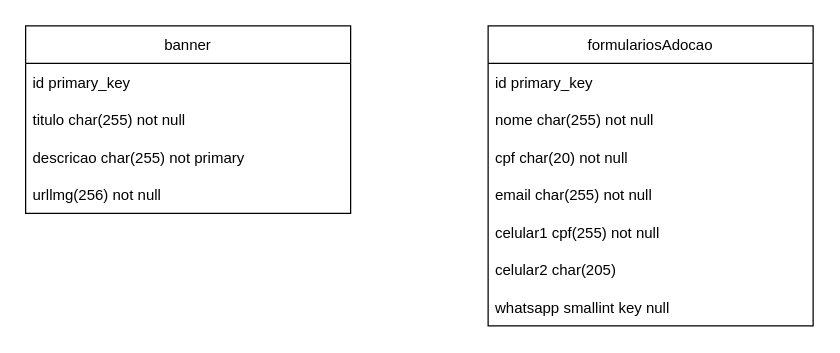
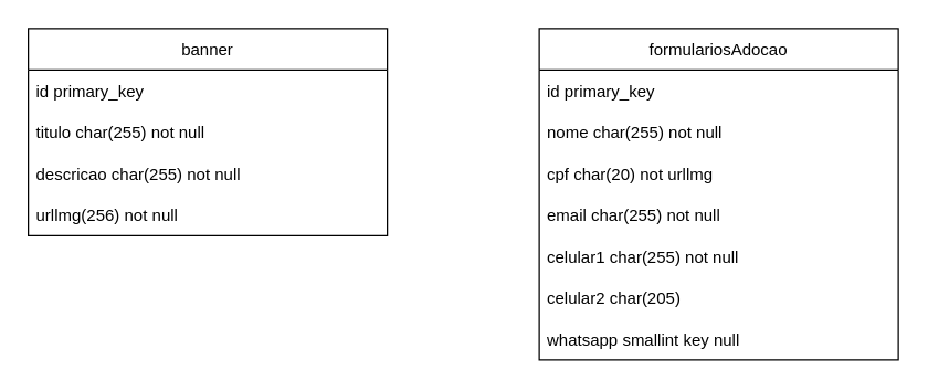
  <mxCell id="0" />
  <mxCell id="1" parent="0" />
  <mxCell id="2" value="banner" style="swimlane;fontStyle=0;childLayout=stackLayout;horizontal=1;startSize=30;horizontalStack=0;resizeParent=1;resizeParentMax=0;resizeLast=0;collapsible=1;marginBottom=0;" vertex="1" parent="1"><mxGeometry x="20" y="20" width="260" height="150" as="geometry" /></mxCell>
  <mxCell id="3" value="id primary_key" style="text;strokeColor=none;fillColor=none;align=left;verticalAlign=middle;spacingLeft=4;spacingRight=4;overflow=hidden;points=[[0,0.5],[1,0.5]];portConstraint=eastwest;rotatable=0;" vertex="1" parent="2"><mxGeometry y="30" width="260" height="30" as="geometry" /></mxCell>
  <mxCell id="4" value="titulo char(255) not null" style="text;strokeColor=none;fillColor=none;align=left;verticalAlign=middle;spacingLeft=4;spacingRight=4;overflow=hidden;points=[[0,0.5],[1,0.5]];portConstraint=eastwest;rotatable=0;" vertex="1" parent="2"><mxGeometry y="60" width="260" height="30" as="geometry" /></mxCell>
- <mxCell id="5" value="descricao char(255) not primary" style="text;strokeColor=none;fillColor=none;align=left;verticalAlign=middle;spacingLeft=4;spacingRight=4;overflow=hidden;points=[[0,0.5],[1,0.5]];portConstraint=eastwest;rotatable=0;" vertex="1" parent="2"><mxGeometry y="90" width="260" height="30" as="geometry" /></mxCell>
+ <mxCell id="5" value="descricao char(255) not null" style="text;strokeColor=none;fillColor=none;align=left;verticalAlign=middle;spacingLeft=4;spacingRight=4;overflow=hidden;points=[[0,0.5],[1,0.5]];portConstraint=eastwest;rotatable=0;" vertex="1" parent="2"><mxGeometry y="90" width="260" height="30" as="geometry" /></mxCell>
  <mxCell id="6" value="urllmg(256) not null" style="text;strokeColor=none;fillColor=none;align=left;verticalAlign=middle;spacingLeft=4;spacingRight=4;overflow=hidden;points=[[0,0.5],[1,0.5]];portConstraint=eastwest;rotatable=0;" vertex="1" parent="2"><mxGeometry y="120" width="260" height="30" as="geometry" /></mxCell>
  <mxCell id="7" value="formulariosAdocao" style="swimlane;fontStyle=0;childLayout=stackLayout;horizontal=1;startSize=30;horizontalStack=0;resizeParent=1;resizeParentMax=0;resizeLast=0;collapsible=1;marginBottom=0;" vertex="1" parent="1"><mxGeometry x="390" y="20" width="260" height="240" as="geometry" /></mxCell>
  <mxCell id="8" value="id primary_key" style="text;strokeColor=none;fillColor=none;align=left;verticalAlign=middle;spacingLeft=4;spacingRight=4;overflow=hidden;points=[[0,0.5],[1,0.5]];portConstraint=eastwest;rotatable=0;" vertex="1" parent="7"><mxGeometry y="30" width="260" height="30" as="geometry" /></mxCell>
  <mxCell id="9" value="nome char(255) not null" style="text;strokeColor=none;fillColor=none;align=left;verticalAlign=middle;spacingLeft=4;spacingRight=4;overflow=hidden;points=[[0,0.5],[1,0.5]];portConstraint=eastwest;rotatable=0;" vertex="1" parent="7"><mxGeometry y="60" width="260" height="30" as="geometry" /></mxCell>
- <mxCell id="10" value="cpf char(20) not null" style="text;strokeColor=none;fillColor=none;align=left;verticalAlign=middle;spacingLeft=4;spacingRight=4;overflow=hidden;points=[[0,0.5],[1,0.5]];portConstraint=eastwest;rotatable=0;" vertex="1" parent="7"><mxGeometry y="90" width="260" height="30" as="geometry" /></mxCell>
+ <mxCell id="10" value="cpf char(20) not urllmg" style="text;strokeColor=none;fillColor=none;align=left;verticalAlign=middle;spacingLeft=4;spacingRight=4;overflow=hidden;points=[[0,0.5],[1,0.5]];portConstraint=eastwest;rotatable=0;" vertex="1" parent="7"><mxGeometry y="90" width="260" height="30" as="geometry" /></mxCell>
  <mxCell id="11" value="email char(255) not null" style="text;strokeColor=none;fillColor=none;align=left;verticalAlign=middle;spacingLeft=4;spacingRight=4;overflow=hidden;points=[[0,0.5],[1,0.5]];portConstraint=eastwest;rotatable=0;" vertex="1" parent="7"><mxGeometry y="120" width="260" height="30" as="geometry" /></mxCell>
- <mxCell id="12" value="celular1 cpf(255) not null" style="text;strokeColor=none;fillColor=none;align=left;verticalAlign=middle;spacingLeft=4;spacingRight=4;overflow=hidden;points=[[0,0.5],[1,0.5]];portConstraint=eastwest;rotatable=0;" vertex="1" parent="7"><mxGeometry y="150" width="260" height="30" as="geometry" /></mxCell>
+ <mxCell id="12" value="celular1 char(255) not null" style="text;strokeColor=none;fillColor=none;align=left;verticalAlign=middle;spacingLeft=4;spacingRight=4;overflow=hidden;points=[[0,0.5],[1,0.5]];portConstraint=eastwest;rotatable=0;" vertex="1" parent="7"><mxGeometry y="150" width="260" height="30" as="geometry" /></mxCell>
  <mxCell id="13" value="celular2 char(205)" style="text;strokeColor=none;fillColor=none;align=left;verticalAlign=middle;spacingLeft=4;spacingRight=4;overflow=hidden;points=[[0,0.5],[1,0.5]];portConstraint=eastwest;rotatable=0;" vertex="1" parent="7"><mxGeometry y="180" width="260" height="30" as="geometry" /></mxCell>
  <mxCell id="14" value="whatsapp smallint key null" style="text;strokeColor=none;fillColor=none;align=left;verticalAlign=middle;spacingLeft=4;spacingRight=4;overflow=hidden;points=[[0,0.5],[1,0.5]];portConstraint=eastwest;rotatable=0;" vertex="1" parent="7"><mxGeometry y="210" width="260" height="30" as="geometry" /></mxCell>
